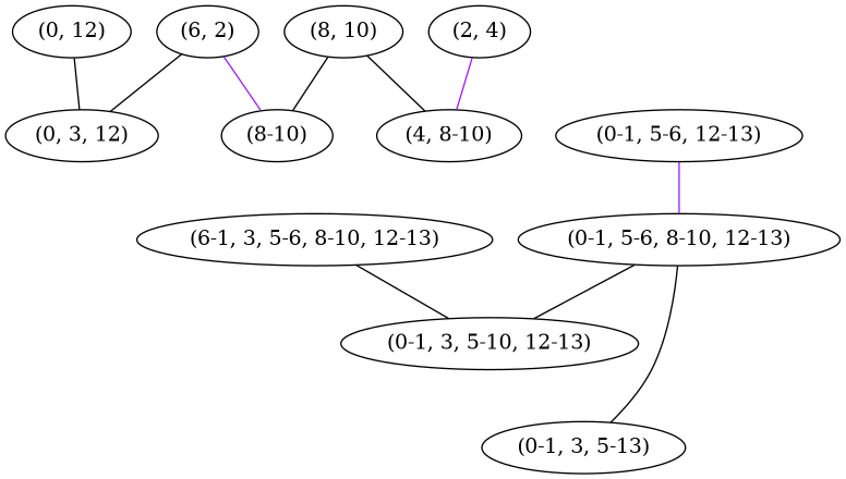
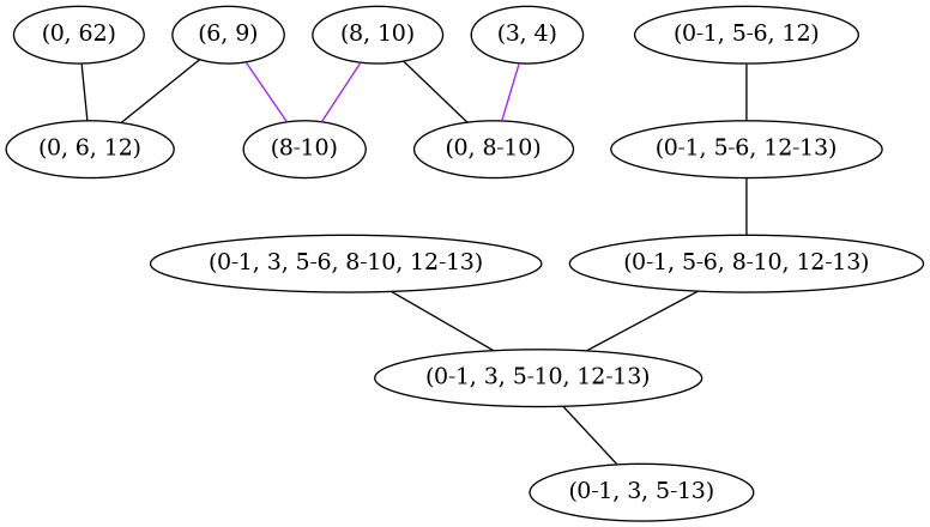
  strict graph {
    node [parent=True split=False]
    edge [color=r]
-   "(0, 12)"
-   "(0, 6, 12)" [label="(0, 3, 12)"]
-   "(2, 4)" [parent=False split=True]
-   "(4, 8-10)" [parent=False]
-   "(6, 9)" [split=True label="(6, 2)"]
+   "(0, 12)" [label="(0, 62)"]
+   "(0, 6, 12)"
+   "(2, 4)" [parent=False split=True label="(3, 4)"]
+   "(4, 8-10)" [parent=False label="(0, 8-10)"]
+   "(6, 9)" [split=True]
    "(8-10)"
    "(8, 10)"
+   "(0-1, 5-6, 12)"
    "(0-1, 5-6, 12-13)"
    "(0-1, 5-6, 8-10, 12-13)"
    "(0-1, 3, 5-10, 12-13)"
-   "(0-1, 3, 5-6, 8-10, 12-13)" [label="(6-1, 3, 5-6, 8-10, 12-13)"]
+   "(0-1, 3, 5-6, 8-10, 12-13)"
    "(0-1, 3, 5-13)" [parent=False]
    "(0, 12)" -- "(0, 6, 12)"
    "(2, 4)" -- "(4, 8-10)" [color=purple]
    "(6, 9)" -- "(0, 6, 12)"
    "(6, 9)" -- "(8-10)" [color=purple]
    "(8, 10)" -- "(4, 8-10)"
-   "(8, 10)" -- "(8-10)"
-   "(0-1, 5-6, 12-13)" -- "(0-1, 5-6, 8-10, 12-13)" [color=purple]
+   "(8, 10)" -- "(8-10)" [color=purple]
+   "(0-1, 5-6, 12)" -- "(0-1, 5-6, 12-13)"
+   "(0-1, 5-6, 12-13)" -- "(0-1, 5-6, 8-10, 12-13)"
    "(0-1, 5-6, 8-10, 12-13)" -- "(0-1, 3, 5-10, 12-13)"
-   "(0-1, 5-6, 8-10, 12-13)" -- "(0-1, 3, 5-13)"
+   "(0-1, 3, 5-10, 12-13)" -- "(0-1, 3, 5-13)"
    "(0-1, 3, 5-6, 8-10, 12-13)" -- "(0-1, 3, 5-10, 12-13)"
  }
